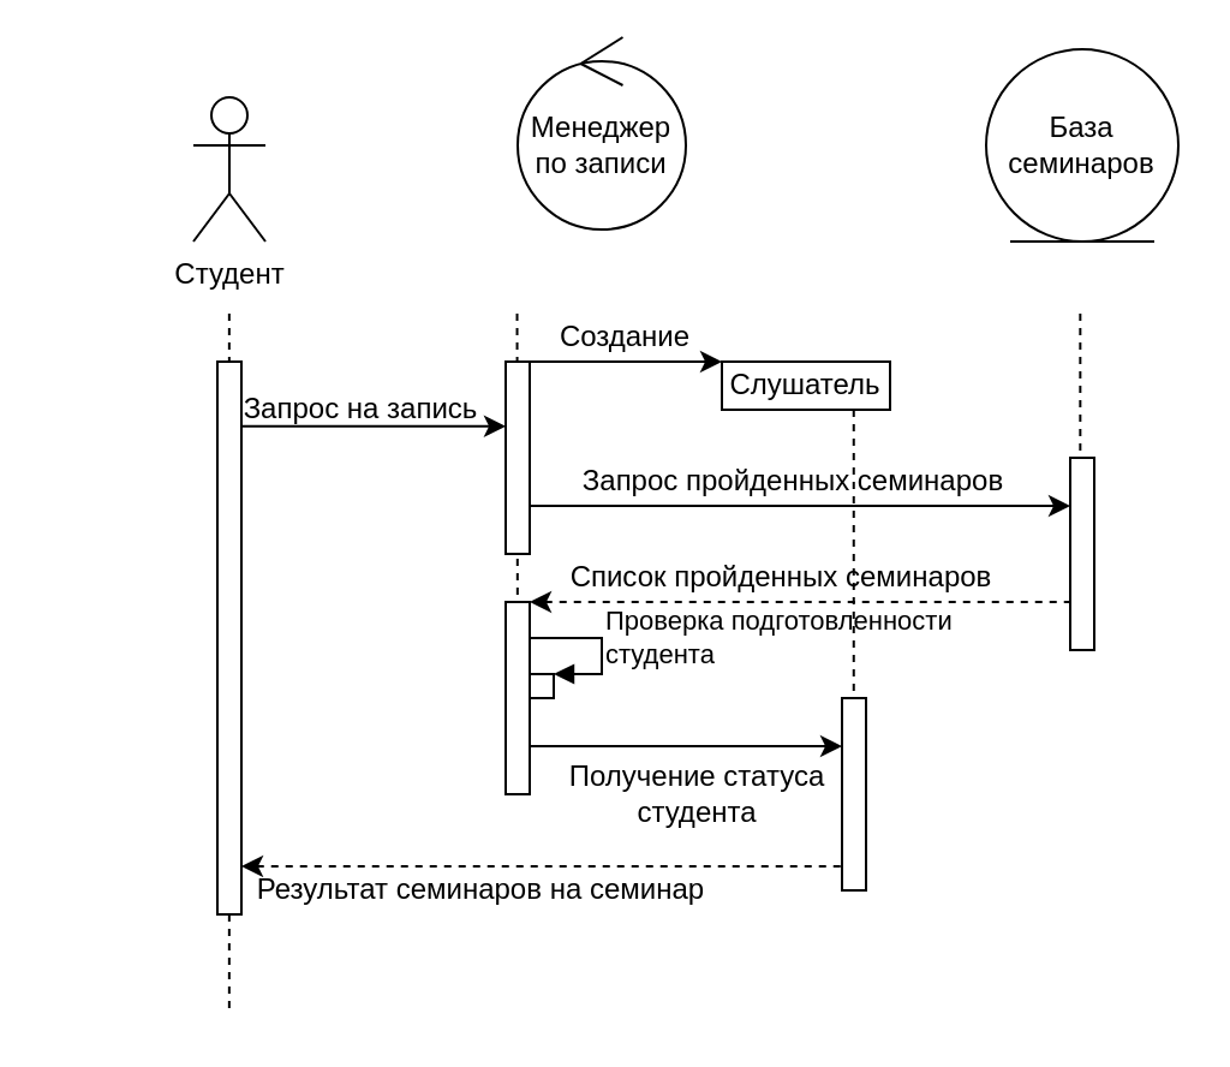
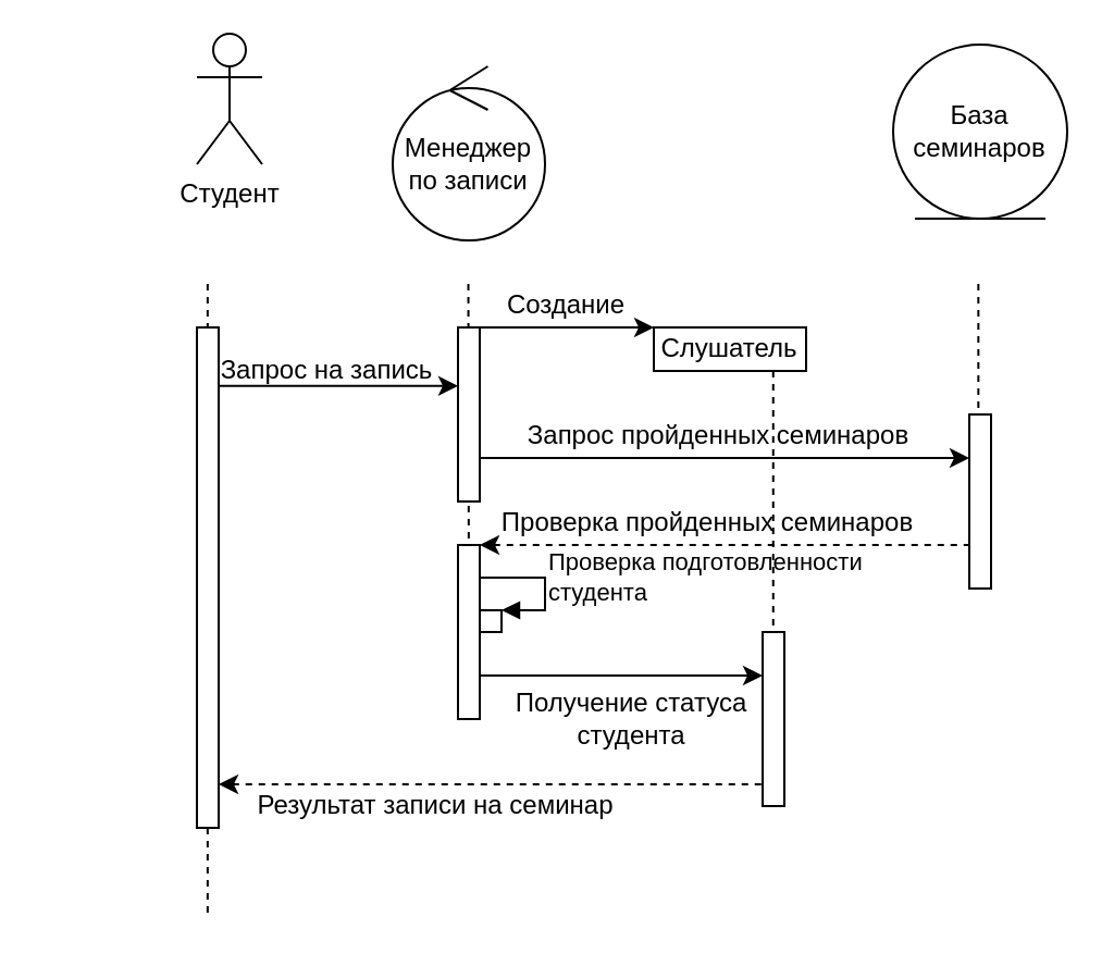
  <mxCell id="0" />
  <mxCell id="1" parent="0" />
- <mxCell id="2" value="Студент" style="shape=umlActor;verticalLabelPosition=bottom;verticalAlign=top;html=1;outlineConnect=0;" vertex="1" parent="1"><mxGeometry x="80" y="40" width="30" height="60" as="geometry" /></mxCell>
- <mxCell id="3" value="Менеджер по записи" style="ellipse;shape=umlControl;whiteSpace=wrap;html=1;" vertex="1" parent="1"><mxGeometry x="215" y="15" width="70" height="80" as="geometry" /></mxCell>
+ <mxCell id="2" value="Студент" style="shape=umlActor;verticalLabelPosition=bottom;verticalAlign=top;html=1;outlineConnect=0;" vertex="1" parent="1"><mxGeometry x="90" y="15" width="30" height="60" as="geometry" /></mxCell>
+ <mxCell id="3" value="Менеджер по записи" style="ellipse;shape=umlControl;whiteSpace=wrap;html=1;" vertex="1" parent="1"><mxGeometry x="180" y="30" width="70" height="80" as="geometry" /></mxCell>
  <mxCell id="4" value="База семинаров" style="ellipse;shape=umlEntity;whiteSpace=wrap;html=1;" vertex="1" parent="1"><mxGeometry x="410" y="20" width="80" height="80" as="geometry" /></mxCell>
  <mxCell id="5" value="" style="endArrow=none;dashed=1;html=1;startArrow=none;" edge="1" parent="1" source="6"><mxGeometry width="50" height="50" relative="1" as="geometry"><mxPoint x="94.93" y="130" as="sourcePoint" /><mxPoint x="94.93" y="421.067" as="targetPoint" /></mxGeometry></mxCell>
  <mxCell id="6" value="" style="html=1;points=[];perimeter=orthogonalPerimeter;" vertex="1" parent="1"><mxGeometry x="90" y="150" width="10" height="230" as="geometry" /></mxCell>
  <mxCell id="7" value="" style="endArrow=none;dashed=1;html=1;" edge="1" parent="1" target="6"><mxGeometry width="50" height="50" relative="1" as="geometry"><mxPoint x="94.93" y="130" as="sourcePoint" /><mxPoint x="94.93" y="421.067" as="targetPoint" /></mxGeometry></mxCell>
  <mxCell id="8" value="" style="html=1;points=[];perimeter=orthogonalPerimeter;" vertex="1" parent="1"><mxGeometry x="220" y="280" width="10" height="10" as="geometry" /></mxCell>
  <mxCell id="9" value="Проверка подготовленности &lt;br&gt;студента" style="edgeStyle=orthogonalEdgeStyle;html=1;align=left;spacingLeft=2;endArrow=block;rounded=0;entryX=1;entryY=0;" edge="1" target="8" parent="1"><mxGeometry relative="1" as="geometry"><mxPoint x="210" y="265" as="sourcePoint" /><Array as="points"><mxPoint x="250" y="265" /></Array></mxGeometry></mxCell>
  <mxCell id="10" value="" style="endArrow=none;dashed=1;html=1;" edge="1" parent="1"><mxGeometry width="50" height="50" relative="1" as="geometry"><mxPoint x="214.76" y="130" as="sourcePoint" /><mxPoint x="215" y="300" as="targetPoint" /></mxGeometry></mxCell>
  <mxCell id="11" value="" style="html=1;points=[];perimeter=orthogonalPerimeter;" vertex="1" parent="1"><mxGeometry x="210" y="150" width="10" height="80" as="geometry" /></mxCell>
  <mxCell id="12" value="Слушатель" style="rounded=0;whiteSpace=wrap;html=1;" vertex="1" parent="1"><mxGeometry x="300" y="150" width="70" height="20" as="geometry" /></mxCell>
  <mxCell id="13" value="" style="endArrow=none;dashed=1;html=1;" edge="1" parent="1" target="17"><mxGeometry width="50" height="50" relative="1" as="geometry"><mxPoint x="354.88" y="170" as="sourcePoint" /><mxPoint x="355.12" y="383.556" as="targetPoint" /></mxGeometry></mxCell>
  <mxCell id="14" value="" style="endArrow=none;dashed=1;html=1;" edge="1" parent="1" target="16"><mxGeometry width="50" height="50" relative="1" as="geometry"><mxPoint x="449.17" y="130" as="sourcePoint" /><mxPoint x="449.41" y="343.556" as="targetPoint" /></mxGeometry></mxCell>
  <mxCell id="15" value="" style="html=1;points=[];perimeter=orthogonalPerimeter;" vertex="1" parent="1"><mxGeometry x="210" y="250" width="10" height="80" as="geometry" /></mxCell>
  <mxCell id="16" value="" style="html=1;points=[];perimeter=orthogonalPerimeter;" vertex="1" parent="1"><mxGeometry x="445" y="190" width="10" height="80" as="geometry" /></mxCell>
  <mxCell id="17" value="" style="html=1;points=[];perimeter=orthogonalPerimeter;" vertex="1" parent="1"><mxGeometry x="350" y="290" width="10" height="80" as="geometry" /></mxCell>
  <mxCell id="18" value="" style="endArrow=classic;html=1;exitX=1.011;exitY=0.117;exitDx=0;exitDy=0;exitPerimeter=0;" edge="1" parent="1" source="6" target="11"><mxGeometry width="50" height="50" relative="1" as="geometry"><mxPoint x="130" y="220" as="sourcePoint" /><mxPoint x="180" y="170" as="targetPoint" /></mxGeometry></mxCell>
  <mxCell id="19" value="" style="endArrow=classic;html=1;exitX=1.011;exitY=0.117;exitDx=0;exitDy=0;exitPerimeter=0;" edge="1" parent="1"><mxGeometry width="50" height="50" relative="1" as="geometry"><mxPoint x="220" y="150" as="sourcePoint" /><mxPoint x="300" y="150" as="targetPoint" /></mxGeometry></mxCell>
  <mxCell id="20" value="" style="endArrow=classic;html=1;exitX=1.011;exitY=0.117;exitDx=0;exitDy=0;exitPerimeter=0;" edge="1" parent="1" target="16"><mxGeometry width="50" height="50" relative="1" as="geometry"><mxPoint x="220" y="210" as="sourcePoint" /><mxPoint x="300" y="210" as="targetPoint" /></mxGeometry></mxCell>
  <mxCell id="21" value="" style="endArrow=none;html=1;exitX=1.011;exitY=0.117;exitDx=0;exitDy=0;exitPerimeter=0;dashed=1;startArrow=classic;startFill=1;endFill=0;" edge="1" parent="1"><mxGeometry width="50" height="50" relative="1" as="geometry"><mxPoint x="220" y="250" as="sourcePoint" /><mxPoint x="445" y="250" as="targetPoint" /></mxGeometry></mxCell>
  <mxCell id="22" value="" style="endArrow=classic;html=1;exitX=1.011;exitY=0.117;exitDx=0;exitDy=0;exitPerimeter=0;" edge="1" parent="1" target="17"><mxGeometry width="50" height="50" relative="1" as="geometry"><mxPoint x="220" y="310" as="sourcePoint" /><mxPoint x="300" y="310" as="targetPoint" /></mxGeometry></mxCell>
  <mxCell id="23" value="" style="endArrow=none;html=1;dashed=1;startArrow=classic;startFill=1;endFill=0;" edge="1" parent="1"><mxGeometry width="50" height="50" relative="1" as="geometry"><mxPoint x="100" y="360" as="sourcePoint" /><mxPoint x="350" y="360" as="targetPoint" /></mxGeometry></mxCell>
  <mxCell id="24" value="Запрос пройденных семинаров" style="text;html=1;strokeColor=none;fillColor=none;align=center;verticalAlign=middle;whiteSpace=wrap;rounded=0;" vertex="1" parent="1"><mxGeometry x="200" y="190" width="260" height="20" as="geometry" /></mxCell>
  <mxCell id="25" value="Запрос на запись" style="text;html=1;strokeColor=none;fillColor=none;align=center;verticalAlign=middle;whiteSpace=wrap;rounded=0;" vertex="1" parent="1"><mxGeometry x="20" y="160" width="260" height="20" as="geometry" /></mxCell>
  <mxCell id="26" value="Создание" style="text;html=1;strokeColor=none;fillColor=none;align=center;verticalAlign=middle;whiteSpace=wrap;rounded=0;" vertex="1" parent="1"><mxGeometry x="130" y="130" width="260" height="20" as="geometry" /></mxCell>
  <mxCell id="27" value="Получение статуса&lt;br&gt;студента" style="text;html=1;strokeColor=none;fillColor=none;align=center;verticalAlign=middle;whiteSpace=wrap;rounded=0;" vertex="1" parent="1"><mxGeometry x="160" y="320" width="260" height="20" as="geometry" /></mxCell>
- <mxCell id="28" value="Результат семинаров на семинар" style="text;html=1;strokeColor=none;fillColor=none;align=center;verticalAlign=middle;whiteSpace=wrap;rounded=0;" vertex="1" parent="1"><mxGeometry x="70" y="360" width="260" height="20" as="geometry" /></mxCell>
- <mxCell id="29" value="Список пройденных семинаров" style="text;html=1;strokeColor=none;fillColor=none;align=center;verticalAlign=middle;whiteSpace=wrap;rounded=0;" vertex="1" parent="1"><mxGeometry x="195" y="230" width="260" height="20" as="geometry" /></mxCell>
+ <mxCell id="28" value="Результат записи на семинар" style="text;html=1;strokeColor=none;fillColor=none;align=center;verticalAlign=middle;whiteSpace=wrap;rounded=0;" vertex="1" parent="1"><mxGeometry x="70" y="360" width="260" height="20" as="geometry" /></mxCell>
+ <mxCell id="29" value="Проверка пройденных семинаров" style="text;html=1;strokeColor=none;fillColor=none;align=center;verticalAlign=middle;whiteSpace=wrap;rounded=0;" vertex="1" parent="1"><mxGeometry x="195" y="230" width="260" height="20" as="geometry" /></mxCell>
